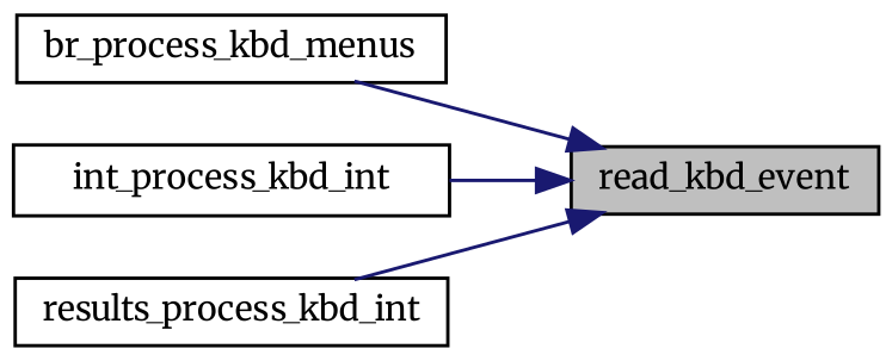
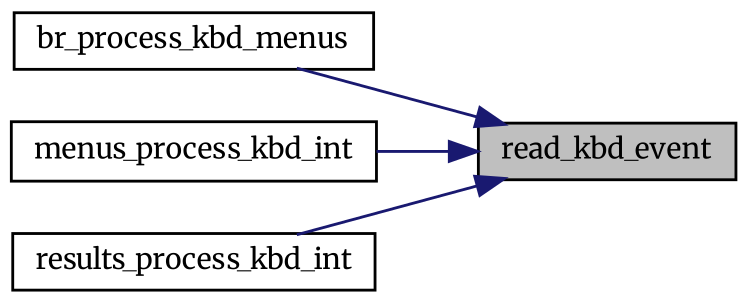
  digraph {
    fontname=Merriweather
    rankdir=RL
    node [color=black fillcolor=white fontname=Merriweather fontsize=10 shape=record style=filled]
    edge [color=midnightblue dir=back fontname=Merriweather fontsize=10 labelfontname=Helvetica labelfontsize=10 style=solid]
    n1 [fillcolor=grey75 fontcolor=black height=0.2 label=read_kbd_event width=0.4]
    n2 [height=0.2 label=br_process_kbd_menus width=0.4]
-   n3 [height=0.2 label=int_process_kbd_int width=0.4]
+   n3 [height=0.2 label=menus_process_kbd_int width=0.4]
    n4 [height=0.2 label=results_process_kbd_int width=0.4]
    n1 -> n2
    n1 -> n3
    n1 -> n4
  }
